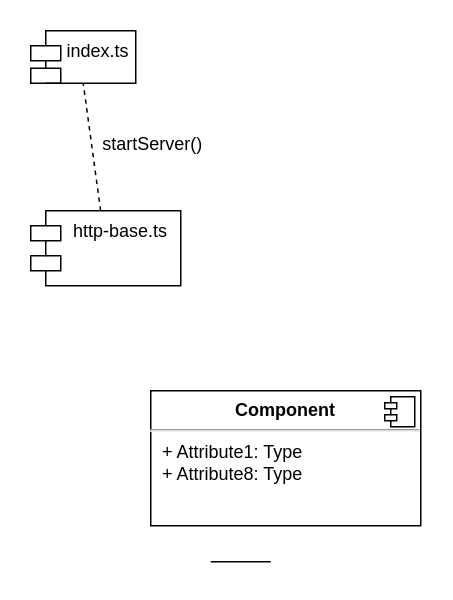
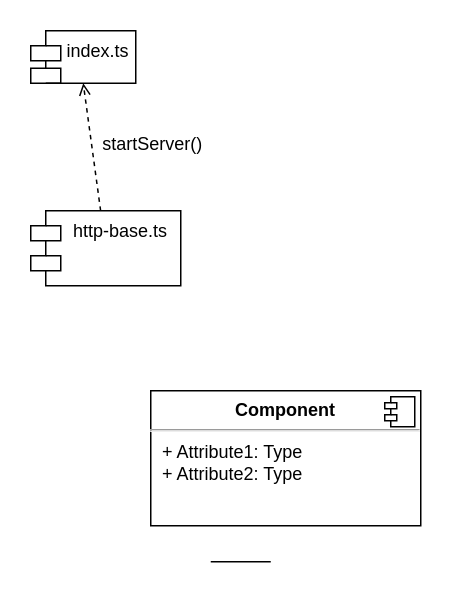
  <mxCell id="0" />
  <mxCell id="1" parent="0" />
- <mxCell id="2" value="" style="endArrow=none;html=1;rounded=0;align=center;verticalAlign=bottom;dashed=1;endFill=0;labelBackgroundColor=none;entryX=0.5;entryY=1;entryDx=0;entryDy=0;" edge="1" parent="1" source="5" target="4"><mxGeometry relative="1" as="geometry"><mxPoint x="0" y="120" as="sourcePoint" /><mxPoint x="-160" y="120" as="targetPoint" /></mxGeometry></mxCell>
+ <mxCell id="2" value="" style="endArrow=open;html=1;rounded=0;align=center;verticalAlign=bottom;dashed=1;endFill=0;labelBackgroundColor=none;entryX=0.5;entryY=1;entryDx=0;entryDy=0;" edge="1" parent="1" source="5" target="4"><mxGeometry relative="1" as="geometry"><mxPoint x="0" y="120" as="sourcePoint" /><mxPoint x="-160" y="120" as="targetPoint" /></mxGeometry></mxCell>
  <mxCell id="3" value="startServer()&lt;br&gt;" style="resizable=0;html=1;align=center;verticalAlign=top;labelBackgroundColor=none;" connectable="0" vertex="1" parent="2"><mxGeometry relative="1" as="geometry"><mxPoint x="40" y="-15" as="offset" /></mxGeometry></mxCell>
  <mxCell id="4" value="index.ts" style="shape=module;align=left;spacingLeft=20;align=center;verticalAlign=top;" vertex="1" parent="1"><mxGeometry x="20" y="20" width="70" height="35" as="geometry" /></mxCell>
  <mxCell id="5" value="http-base.ts" style="shape=module;align=left;spacingLeft=20;align=center;verticalAlign=top;" vertex="1" parent="1"><mxGeometry x="20" y="140" width="100" height="50" as="geometry" /></mxCell>
- <mxCell id="6" value="&lt;p style=&quot;margin:0px;margin-top:6px;text-align:center;&quot;&gt;&lt;b&gt;Component&lt;/b&gt;&lt;/p&gt;&lt;hr/&gt;&lt;p style=&quot;margin:0px;margin-left:8px;&quot;&gt;+ Attribute1: Type&lt;br/&gt;+ Attribute8: Type&lt;/p&gt;" style="align=left;overflow=fill;html=1;dropTarget=0;" vertex="1" parent="1"><mxGeometry x="100" y="260" width="180" height="90" as="geometry" /></mxCell>
+ <mxCell id="6" value="&lt;p style=&quot;margin:0px;margin-top:6px;text-align:center;&quot;&gt;&lt;b&gt;Component&lt;/b&gt;&lt;/p&gt;&lt;hr/&gt;&lt;p style=&quot;margin:0px;margin-left:8px;&quot;&gt;+ Attribute1: Type&lt;br/&gt;+ Attribute2: Type&lt;/p&gt;" style="align=left;overflow=fill;html=1;dropTarget=0;" vertex="1" parent="1"><mxGeometry x="100" y="260" width="180" height="90" as="geometry" /></mxCell>
  <mxCell id="7" value="" style="shape=component;jettyWidth=8;jettyHeight=4;" vertex="1" parent="6"><mxGeometry x="1" width="20" height="20" relative="1" as="geometry"><mxPoint x="-24" y="4" as="offset" /></mxGeometry></mxCell>
  <mxCell id="8" value="" style="line;strokeWidth=1;fillColor=none;align=left;verticalAlign=middle;spacingTop=-1;spacingLeft=3;spacingRight=3;rotatable=0;labelPosition=right;points=[];portConstraint=eastwest;strokeColor=inherit;" vertex="1" parent="1"><mxGeometry x="140" y="370" width="40" height="8" as="geometry" /></mxCell>
